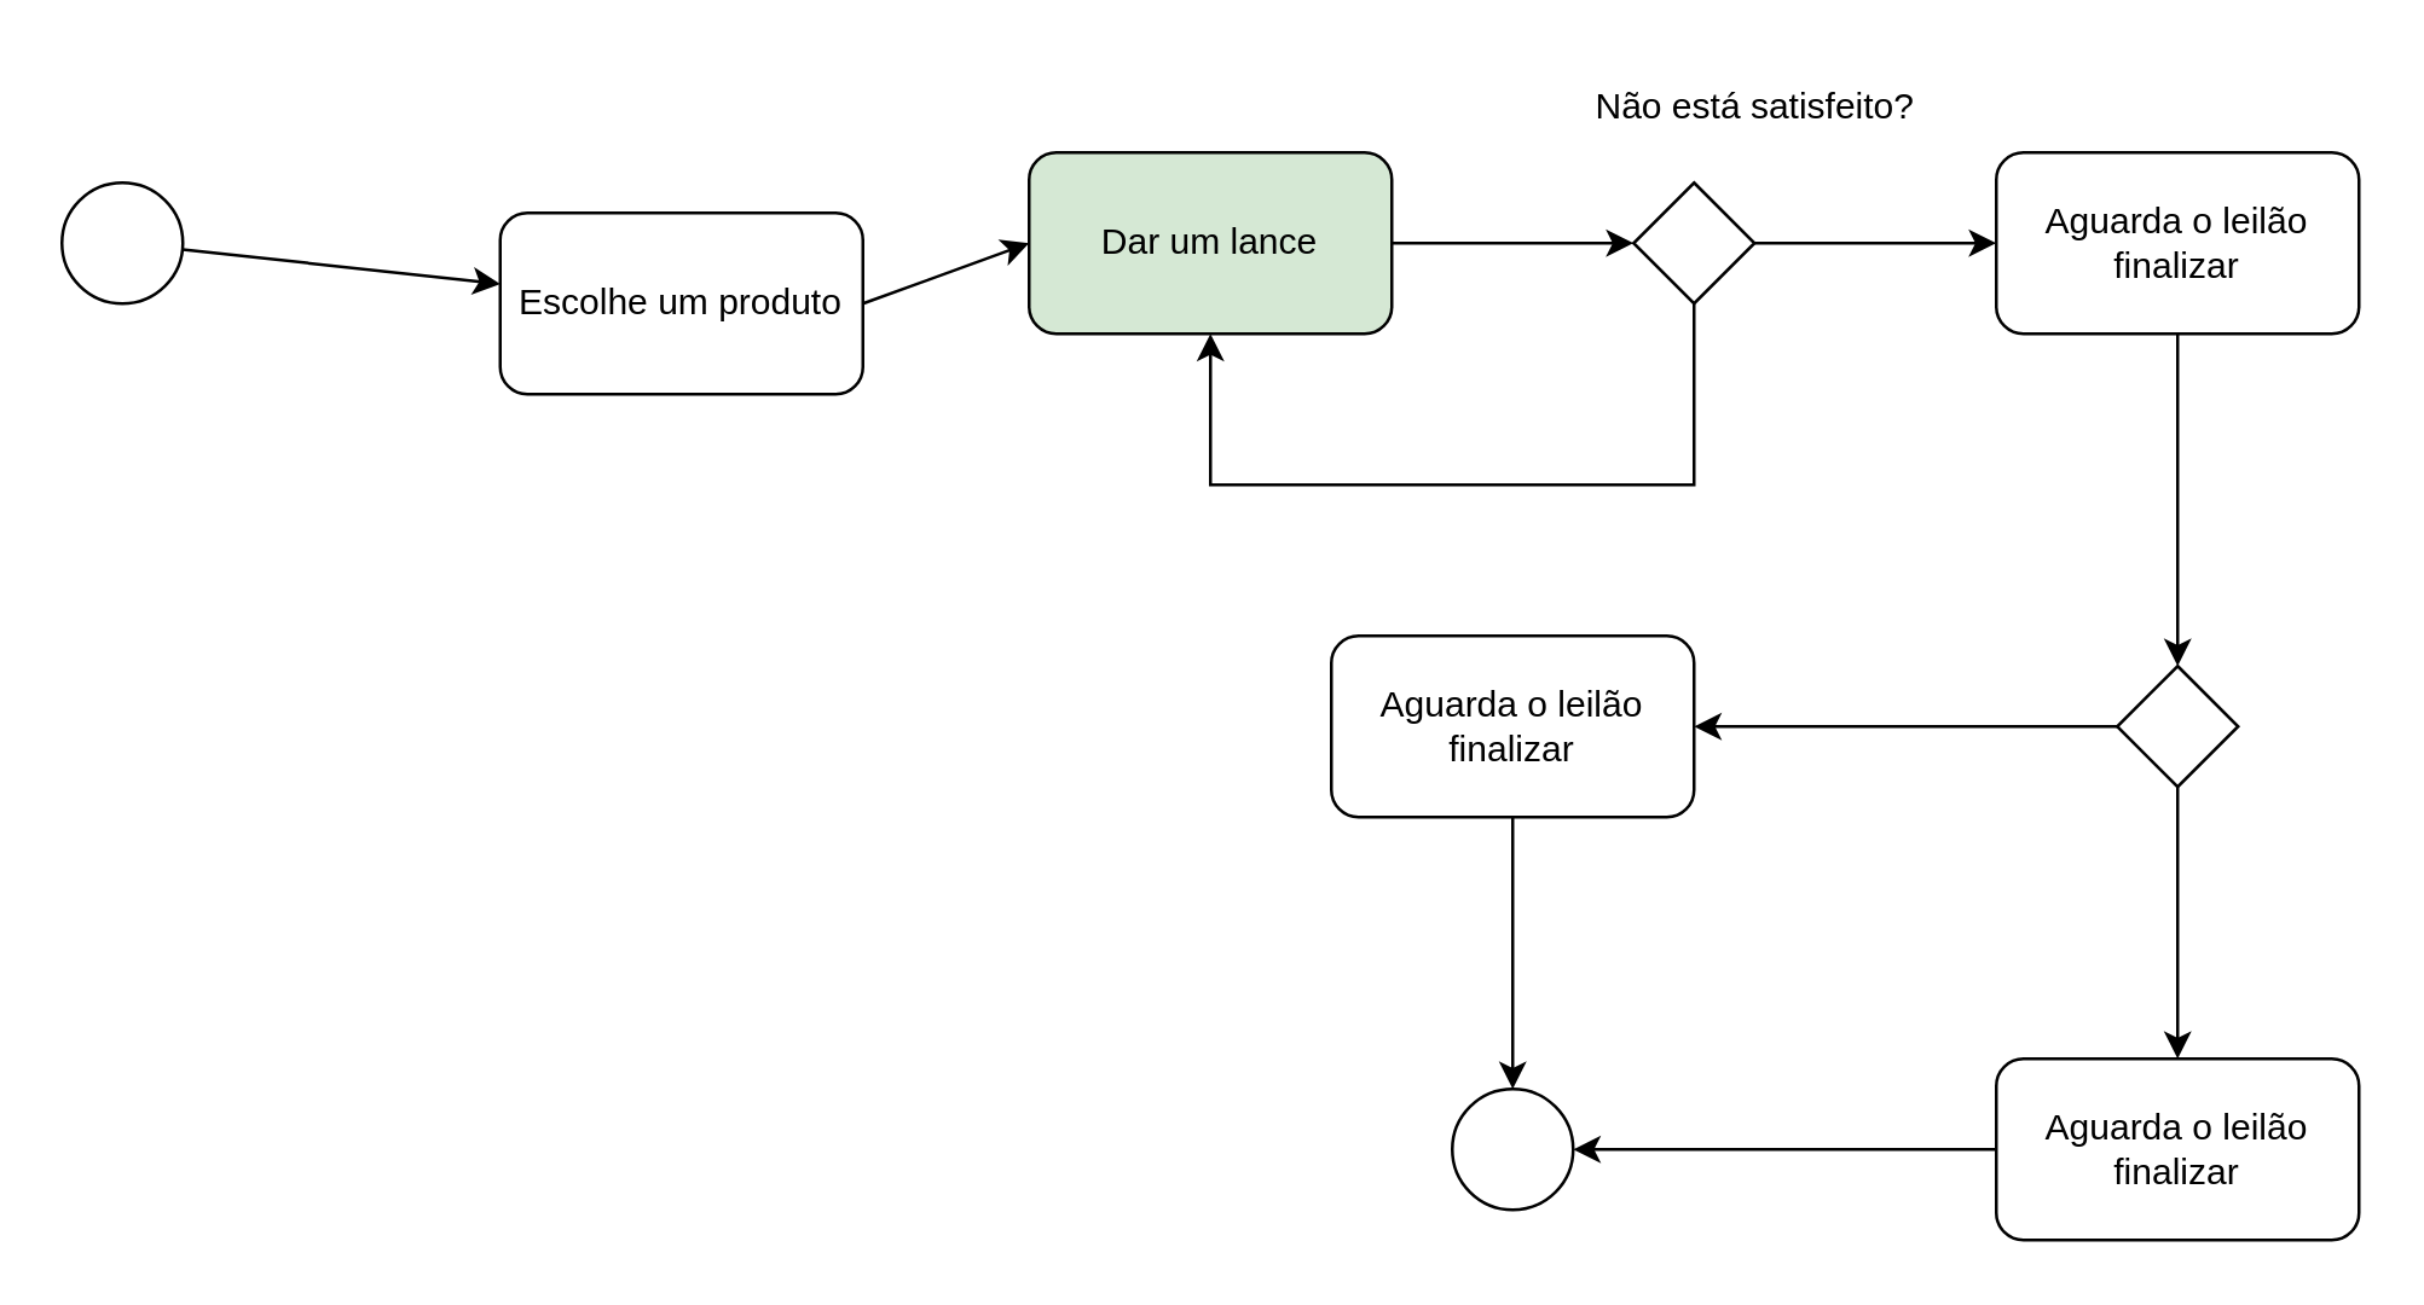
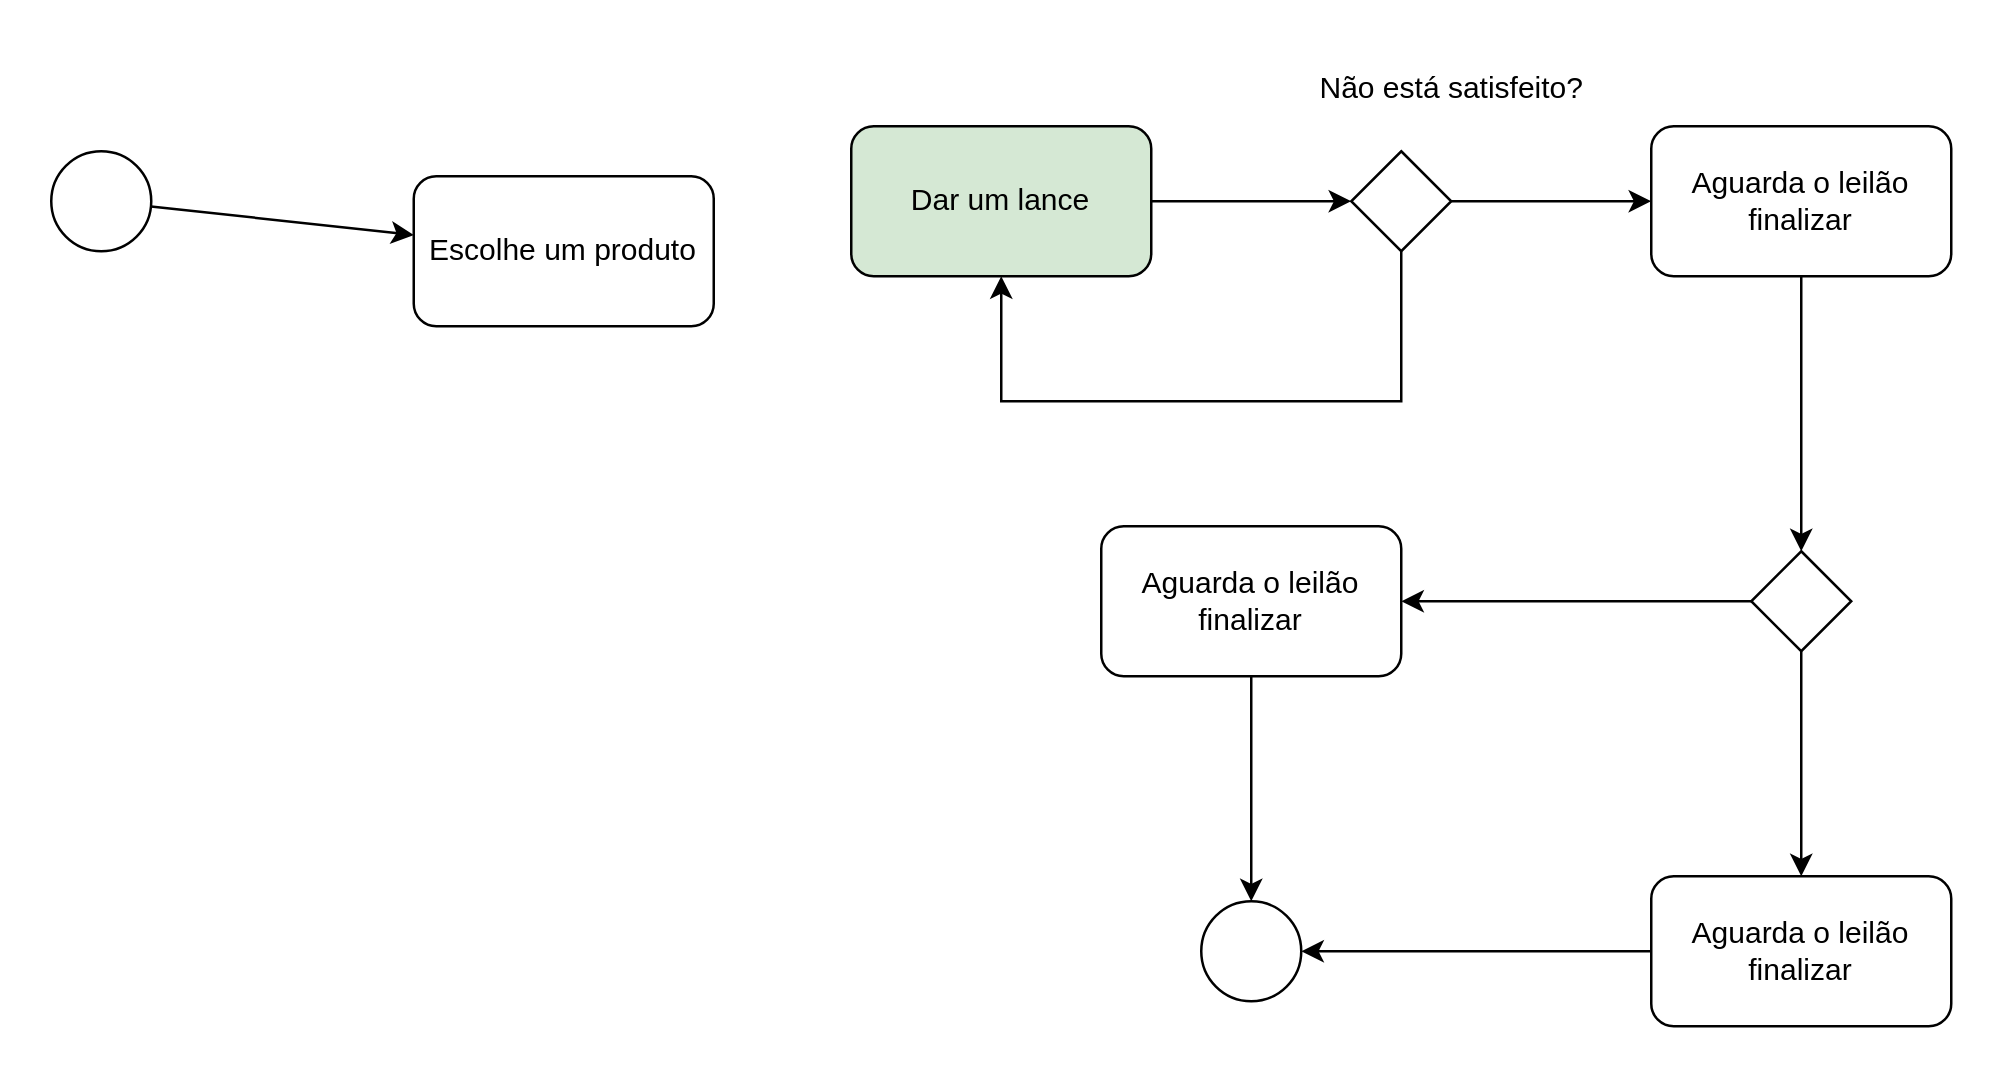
  <mxCell id="0" />
  <mxCell id="1" parent="0" />
  <mxCell id="2" value="" style="ellipse;whiteSpace=wrap;html=1;aspect=fixed;" vertex="1" parent="1"><mxGeometry x="20" y="60" width="40" height="40" as="geometry" /></mxCell>
  <mxCell id="3" value="" style="endArrow=classic;html=1;rounded=0;" edge="1" parent="1" source="2" target="4"><mxGeometry width="50" height="50" relative="1" as="geometry"><mxPoint x="330" y="240" as="sourcePoint" /><mxPoint x="380" y="190" as="targetPoint" /></mxGeometry></mxCell>
  <mxCell id="4" value="Escolhe um produto" style="rounded=1;whiteSpace=wrap;html=1;" vertex="1" parent="1"><mxGeometry x="165" y="70" width="120" height="60" as="geometry" /></mxCell>
  <mxCell id="5" style="edgeStyle=orthogonalEdgeStyle;rounded=0;orthogonalLoop=1;jettySize=auto;html=1;entryX=0;entryY=0.5;entryDx=0;entryDy=0;" edge="1" parent="1" source="6" target="12"><mxGeometry relative="1" as="geometry" /></mxCell>
  <mxCell id="6" value="Dar um lance" style="rounded=1;whiteSpace=wrap;html=1;fillColor=#d5e8d4;" vertex="1" parent="1"><mxGeometry x="340" y="50" width="120" height="60" as="geometry" /></mxCell>
- <mxCell id="7" value="" style="endArrow=classic;html=1;rounded=0;entryX=0;entryY=0.5;entryDx=0;entryDy=0;exitX=1;exitY=0.5;exitDx=0;exitDy=0;" edge="1" parent="1" source="4" target="6"><mxGeometry width="50" height="50" relative="1" as="geometry"><mxPoint x="70" y="90" as="sourcePoint" /><mxPoint x="150" y="90" as="targetPoint" /></mxGeometry></mxCell>
  <mxCell id="8" value="" style="edgeStyle=orthogonalEdgeStyle;rounded=0;orthogonalLoop=1;jettySize=auto;html=1;" edge="1" parent="1" source="9" target="16"><mxGeometry relative="1" as="geometry" /></mxCell>
  <mxCell id="9" value="Aguarda o leilão finalizar" style="rounded=1;whiteSpace=wrap;html=1;" vertex="1" parent="1"><mxGeometry x="660" y="50" width="120" height="60" as="geometry" /></mxCell>
  <mxCell id="10" style="edgeStyle=orthogonalEdgeStyle;rounded=0;orthogonalLoop=1;jettySize=auto;html=1;entryX=0.5;entryY=1;entryDx=0;entryDy=0;exitX=0.5;exitY=1;exitDx=0;exitDy=0;" edge="1" parent="1" source="12" target="6"><mxGeometry relative="1" as="geometry"><mxPoint x="530" y="200" as="targetPoint" /><Array as="points"><mxPoint x="560" y="160" /><mxPoint x="400" y="160" /></Array></mxGeometry></mxCell>
  <mxCell id="11" style="edgeStyle=orthogonalEdgeStyle;rounded=0;orthogonalLoop=1;jettySize=auto;html=1;" edge="1" parent="1" source="12" target="9"><mxGeometry relative="1" as="geometry" /></mxCell>
  <mxCell id="12" value="" style="rhombus;whiteSpace=wrap;html=1;" vertex="1" parent="1"><mxGeometry x="540" y="60" width="40" height="40" as="geometry" /></mxCell>
  <mxCell id="13" value="Não está satisfeito?" style="text;html=1;align=center;verticalAlign=middle;resizable=0;points=[];autosize=1;strokeColor=none;fillColor=none;" vertex="1" parent="1"><mxGeometry x="515" y="20" width="130" height="30" as="geometry" /></mxCell>
  <mxCell id="14" value="" style="edgeStyle=orthogonalEdgeStyle;rounded=0;orthogonalLoop=1;jettySize=auto;html=1;" edge="1" parent="1" source="16" target="18"><mxGeometry relative="1" as="geometry" /></mxCell>
  <mxCell id="15" value="" style="edgeStyle=orthogonalEdgeStyle;rounded=0;orthogonalLoop=1;jettySize=auto;html=1;" edge="1" parent="1" source="16" target="20"><mxGeometry relative="1" as="geometry" /></mxCell>
  <mxCell id="16" value="" style="rhombus;whiteSpace=wrap;html=1;" vertex="1" parent="1"><mxGeometry x="700" y="220" width="40" height="40" as="geometry" /></mxCell>
  <mxCell id="17" value="" style="edgeStyle=orthogonalEdgeStyle;rounded=0;orthogonalLoop=1;jettySize=auto;html=1;" edge="1" parent="1" source="18" target="21"><mxGeometry relative="1" as="geometry" /></mxCell>
  <mxCell id="18" value="Aguarda o leilão finalizar" style="rounded=1;whiteSpace=wrap;html=1;" vertex="1" parent="1"><mxGeometry x="440" y="210" width="120" height="60" as="geometry" /></mxCell>
  <mxCell id="19" style="edgeStyle=orthogonalEdgeStyle;rounded=0;orthogonalLoop=1;jettySize=auto;html=1;" edge="1" parent="1" source="20" target="21"><mxGeometry relative="1" as="geometry" /></mxCell>
  <mxCell id="20" value="Aguarda o leilão finalizar" style="rounded=1;whiteSpace=wrap;html=1;" vertex="1" parent="1"><mxGeometry x="660" y="350" width="120" height="60" as="geometry" /></mxCell>
  <mxCell id="21" value="" style="ellipse;whiteSpace=wrap;html=1;aspect=fixed;" vertex="1" parent="1"><mxGeometry x="480" y="360" width="40" height="40" as="geometry" /></mxCell>
